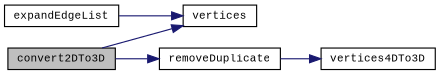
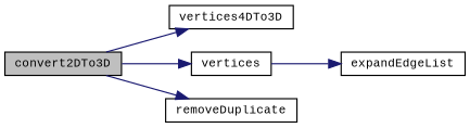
  digraph {
    fontname="Liberation Mono"
    rankdir=LR
    node [color=black fillcolor=white fontname="Liberation Mono" fontsize=10 shape=record style=filled]
    edge [color=midnightblue fontname="Liberation Mono" fontsize=10 labelfontname=Helvetica labelfontsize=10 style=solid]
    n1 [fillcolor=grey75 fontcolor=black height=0.2 label=convert2DTo3D width=0.4]
    n2 [height=0.2 label=vertices4DTo3D width=0.4]
    n3 [height=0.2 label=vertices width=0.4]
    n4 [height=0.2 label=removeDuplicate width=0.4]
    n5 [height=0.2 label=expandEdgeList width=0.4]
-   n4 -> n2
+   n1 -> n2
    n1 -> n3
    n1 -> n4
-   n5 -> n3
+   n3 -> n5
  }
